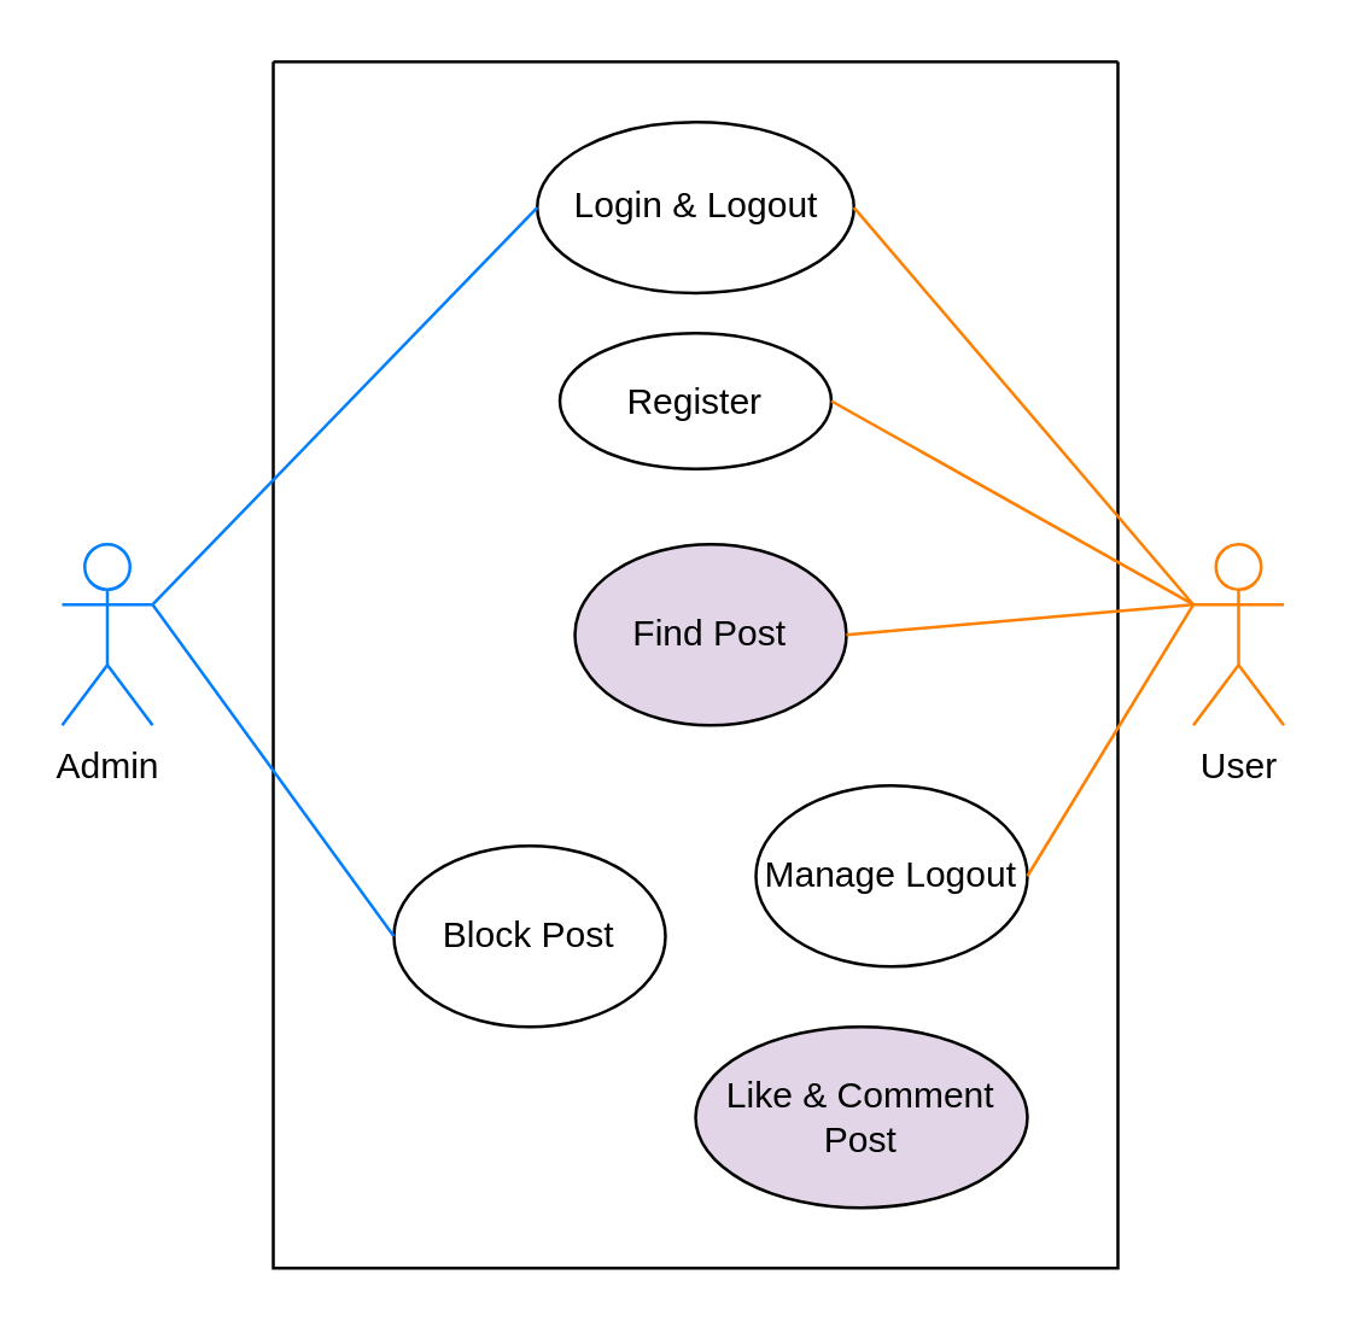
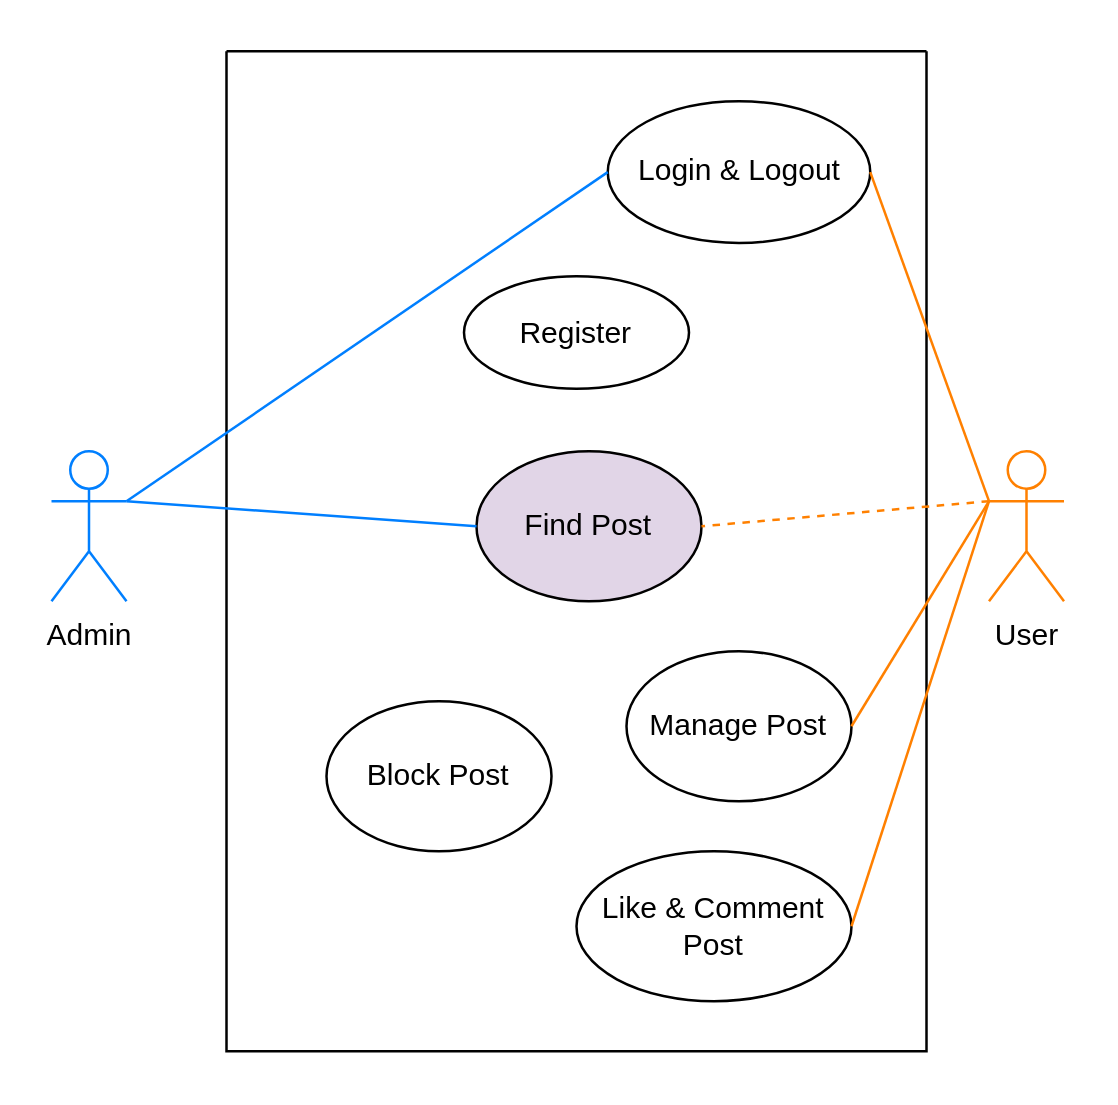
  <mxCell id="0" />
  <mxCell id="1" parent="0" />
  <mxCell id="2" value="" style="swimlane;startSize=0;" parent="1" vertex="1"><mxGeometry x="90" y="20" width="280" height="400" as="geometry"><mxRectangle x="320" y="220" width="50" height="40" as="alternateBounds" /></mxGeometry></mxCell>
- <mxCell id="3" value="Login &amp;amp; Logout" style="ellipse;whiteSpace=wrap;html=1;" parent="2" vertex="1"><mxGeometry x="87.5" y="20" width="105" height="56.67" as="geometry" /></mxCell>
- <mxCell id="4" value="Like &amp;amp; Comment Post" style="ellipse;whiteSpace=wrap;html=1;fillColor=#e1d5e7;" parent="2" vertex="1"><mxGeometry x="140" y="320" width="110" height="60" as="geometry" /></mxCell>
+ <mxCell id="3" value="Login &amp;amp; Logout" style="ellipse;whiteSpace=wrap;html=1;" parent="2" vertex="1"><mxGeometry x="152.5" y="20" width="105" height="56.67" as="geometry" /></mxCell>
+ <mxCell id="4" value="Like &amp;amp; Comment Post" style="ellipse;whiteSpace=wrap;html=1;" parent="2" vertex="1"><mxGeometry x="140" y="320" width="110" height="60" as="geometry" /></mxCell>
  <mxCell id="5" value="Register" style="ellipse;whiteSpace=wrap;html=1;" parent="2" vertex="1"><mxGeometry x="95" y="90" width="90" height="45" as="geometry" /></mxCell>
- <mxCell id="6" value="Manage Logout" style="ellipse;whiteSpace=wrap;html=1;" parent="2" vertex="1"><mxGeometry x="160" y="240" width="90" height="60" as="geometry" /></mxCell>
+ <mxCell id="6" value="Manage Post" style="ellipse;whiteSpace=wrap;html=1;" parent="2" vertex="1"><mxGeometry x="160" y="240" width="90" height="60" as="geometry" /></mxCell>
  <mxCell id="7" value="Find Post" style="ellipse;whiteSpace=wrap;html=1;fillColor=#e1d5e7;" parent="2" vertex="1"><mxGeometry x="100" y="160" width="90" height="60" as="geometry" /></mxCell>
  <mxCell id="8" value="Block Post" style="ellipse;whiteSpace=wrap;html=1;" parent="2" vertex="1"><mxGeometry x="40" y="260" width="90" height="60" as="geometry" /></mxCell>
  <mxCell id="9" style="rounded=0;orthogonalLoop=1;jettySize=auto;html=1;exitX=1;exitY=0.333;exitDx=0;exitDy=0;exitPerimeter=0;entryX=0;entryY=0.5;entryDx=0;entryDy=0;endArrow=none;endFill=0;strokeColor=#007FFF;" parent="1" source="11" target="3" edge="1"><mxGeometry relative="1" as="geometry" /></mxCell>
+ <mxCell id="10" style="rounded=0;orthogonalLoop=1;jettySize=auto;html=1;exitX=1;exitY=0.333;exitDx=0;exitDy=0;exitPerimeter=0;entryX=0;entryY=0.5;entryDx=0;entryDy=0;endArrow=none;endFill=0;strokeColor=#007FFF;" parent="1" source="11" target="7" edge="1"><mxGeometry relative="1" as="geometry"><mxPoint x="120" y="175" as="targetPoint" /></mxGeometry></mxCell>
  <mxCell id="11" value="Admin" style="shape=umlActor;verticalLabelPosition=bottom;verticalAlign=top;html=1;outlineConnect=0;strokeColor=#007FFF;" parent="1" vertex="1"><mxGeometry x="20" y="180" width="30" height="60" as="geometry" /></mxCell>
  <mxCell id="12" style="edgeStyle=none;rounded=0;orthogonalLoop=1;jettySize=auto;html=1;exitX=0;exitY=0.333;exitDx=0;exitDy=0;exitPerimeter=0;entryX=1;entryY=0.5;entryDx=0;entryDy=0;endArrow=none;endFill=0;strokeColor=#FF8000;" parent="1" source="16" target="3" edge="1"><mxGeometry relative="1" as="geometry" /></mxCell>
- <mxCell id="13" style="edgeStyle=none;rounded=0;orthogonalLoop=1;jettySize=auto;html=1;exitX=0;exitY=0.333;exitDx=0;exitDy=0;exitPerimeter=0;entryX=1;entryY=0.5;entryDx=0;entryDy=0;strokeColor=#FF8000;endArrow=none;endFill=0;" parent="1" source="16" target="5" edge="1"><mxGeometry relative="1" as="geometry" /></mxCell>
  <mxCell id="14" style="edgeStyle=none;rounded=0;orthogonalLoop=1;jettySize=auto;html=1;exitX=0;exitY=0.333;exitDx=0;exitDy=0;exitPerimeter=0;entryX=1;entryY=0.5;entryDx=0;entryDy=0;strokeColor=#FF8000;endArrow=none;endFill=0;" parent="1" source="16" target="6" edge="1"><mxGeometry relative="1" as="geometry" /></mxCell>
+ <mxCell id="15" style="edgeStyle=none;rounded=0;orthogonalLoop=1;jettySize=auto;html=1;exitX=0;exitY=0.333;exitDx=0;exitDy=0;exitPerimeter=0;entryX=1;entryY=0.5;entryDx=0;entryDy=0;strokeColor=#FF8000;endArrow=none;endFill=0;" parent="1" source="16" target="4" edge="1"><mxGeometry relative="1" as="geometry" /></mxCell>
  <mxCell id="16" value="User" style="shape=umlActor;verticalLabelPosition=bottom;verticalAlign=top;html=1;outlineConnect=0;strokeColor=#FF8000;" parent="1" vertex="1"><mxGeometry x="395" y="180" width="30" height="60" as="geometry" /></mxCell>
- <mxCell id="17" style="edgeStyle=none;rounded=0;orthogonalLoop=1;jettySize=auto;html=1;exitX=0;exitY=0.333;exitDx=0;exitDy=0;exitPerimeter=0;entryX=1;entryY=0.5;entryDx=0;entryDy=0;strokeColor=#FF8000;endArrow=none;endFill=0;" parent="1" source="16" target="7" edge="1"><mxGeometry relative="1" as="geometry"><mxPoint x="420" y="210" as="sourcePoint" /><mxPoint x="345" y="360" as="targetPoint" /></mxGeometry></mxCell>
- <mxCell id="18" style="rounded=0;orthogonalLoop=1;jettySize=auto;html=1;exitX=1;exitY=0.333;exitDx=0;exitDy=0;exitPerimeter=0;entryX=0;entryY=0.5;entryDx=0;entryDy=0;endArrow=none;endFill=0;strokeColor=#007FFF;" parent="1" source="11" target="8" edge="1"><mxGeometry relative="1" as="geometry"><mxPoint x="60" y="210" as="sourcePoint" /><mxPoint x="130" y="185" as="targetPoint" /></mxGeometry></mxCell>
+ <mxCell id="17" style="edgeStyle=none;rounded=0;orthogonalLoop=1;jettySize=auto;html=1;exitX=0;exitY=0.333;exitDx=0;exitDy=0;exitPerimeter=0;entryX=1;entryY=0.5;entryDx=0;entryDy=0;strokeColor=#FF8000;endArrow=none;endFill=0;dashed=1;" parent="1" source="16" target="7" edge="1"><mxGeometry relative="1" as="geometry"><mxPoint x="420" y="210" as="sourcePoint" /><mxPoint x="345" y="360" as="targetPoint" /></mxGeometry></mxCell>
